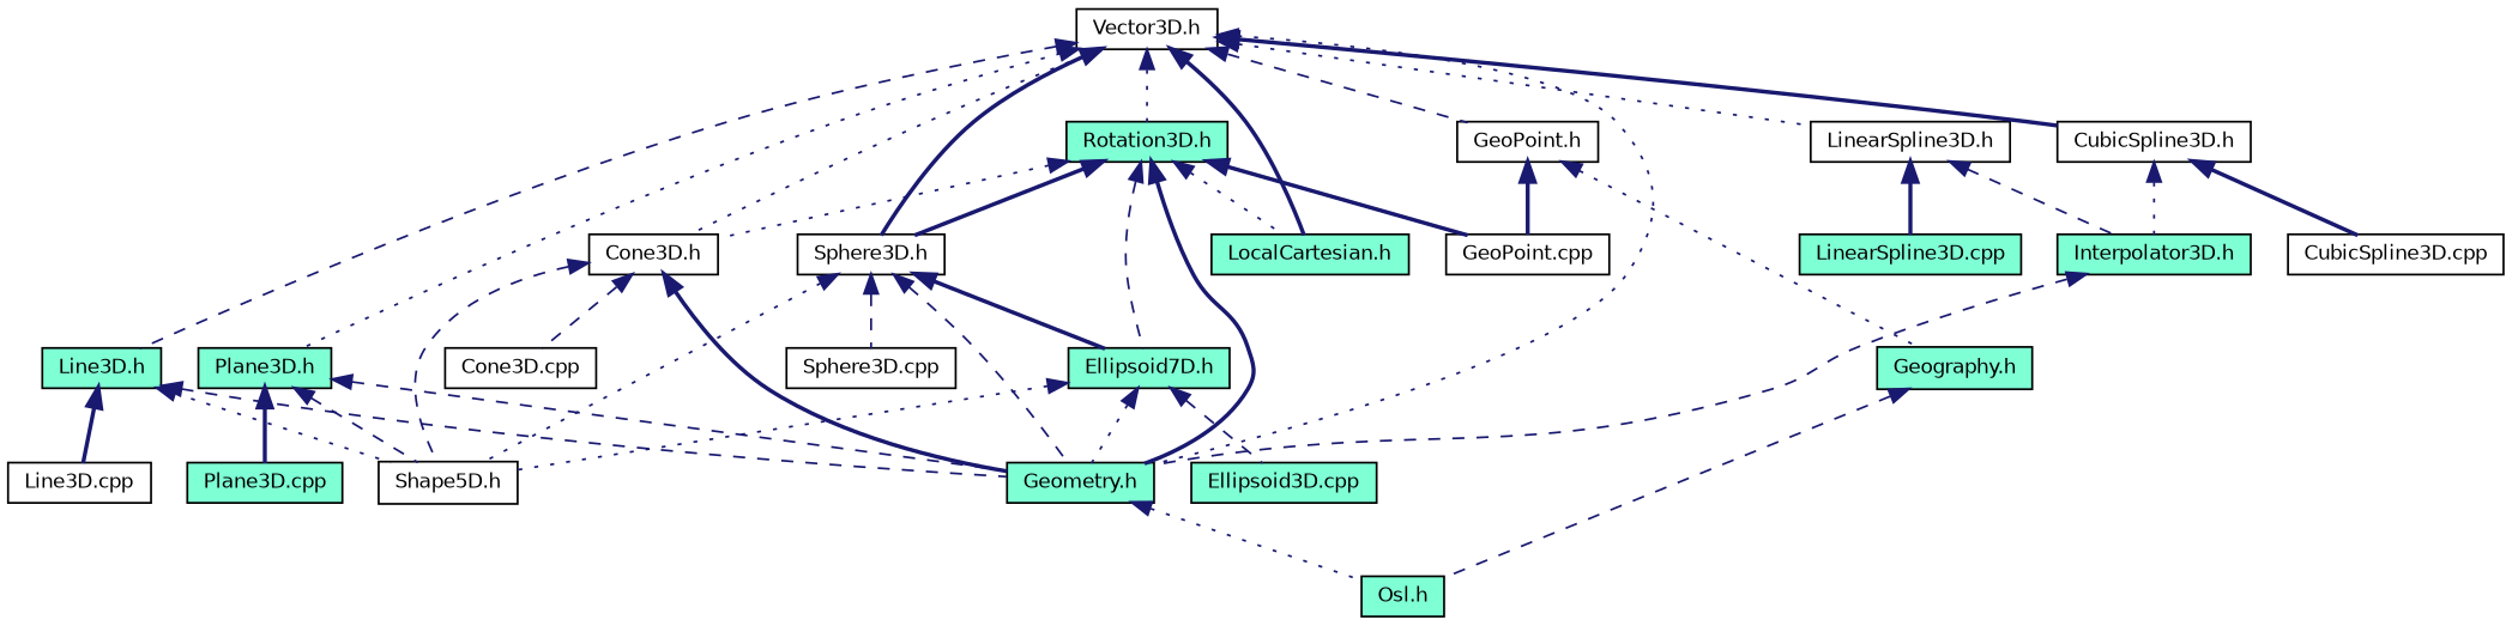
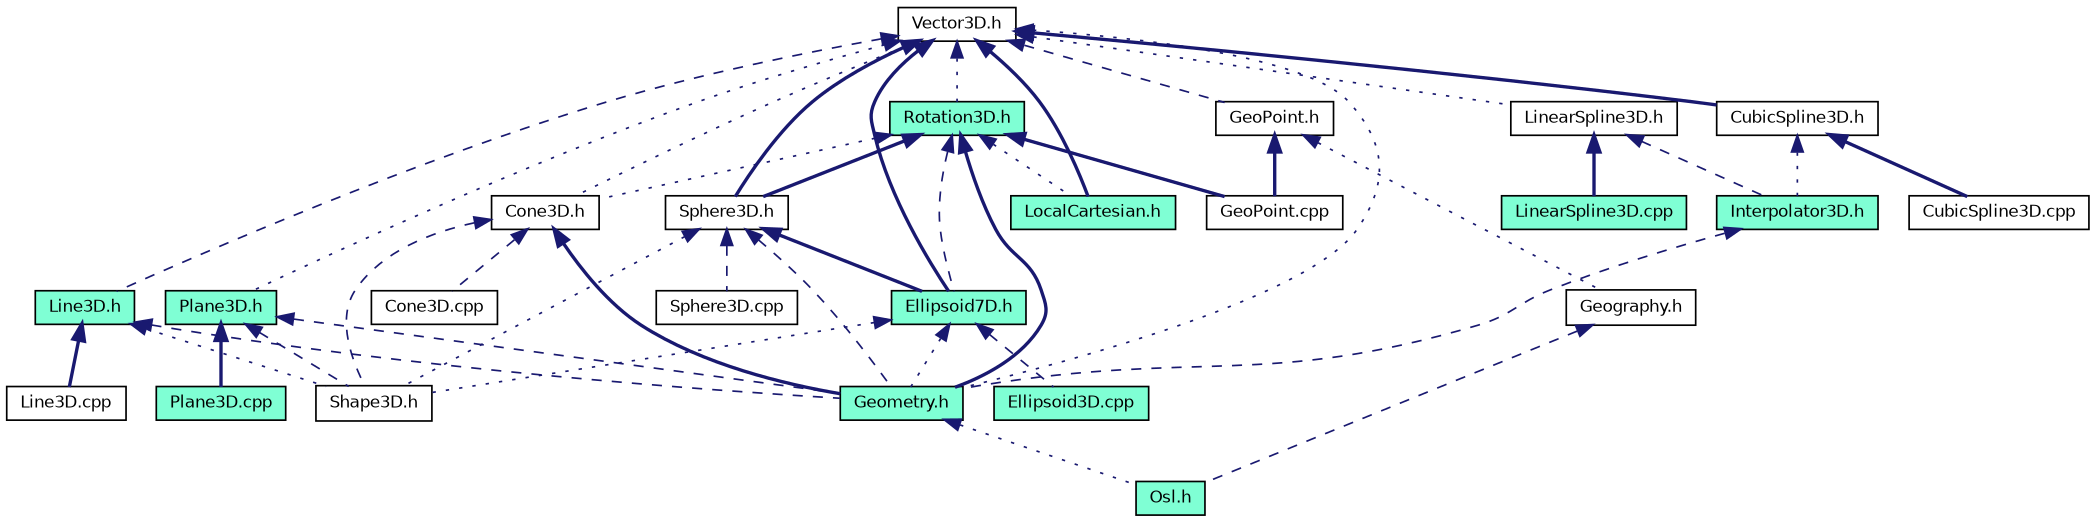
  digraph {
    node [color=black fillcolor=white fontname=Helvetica fontsize=10 shape=record style=filled]
    edge [color=midnightblue dir=back fontname=Helvetica fontsize=10 labelfontname=Helvetica labelfontsize=10 style=dashed]
    n1 [fontcolor=black height=0.2 label="Vector3D.h" width=0.4]
    n2 [height=0.2 label="GeoPoint.h" width=0.4]
    n3 [fillcolor=aquamarine height=0.2 label="LocalCartesian.h" width=0.4]
    n4 [fillcolor=aquamarine height=0.2 label="Geometry.h" width=0.4]
    n5 [fillcolor=aquamarine height=0.2 label="Rotation3D.h" width=0.4]
    n6 [height=0.2 label="Cone3D.h" width=0.4]
    n7 [height=0.2 label="Sphere3D.h" width=0.4]
    n8 [fillcolor=aquamarine height=0.2 label="Ellipsoid7D.h" width=0.4]
    n9 [height=0.2 label="LinearSpline3D.h" width=0.4]
    n10 [height=0.2 label="CubicSpline3D.h" width=0.4]
    n11 [fillcolor=aquamarine height=0.2 label="Line3D.h" width=0.4]
    n12 [fillcolor=aquamarine height=0.2 label="Plane3D.h" width=0.4]
-   n13 [fillcolor=aquamarine height=0.2 label="Geography.h" width=0.4]
+   n13 [height=0.2 label="Geography.h" width=0.4]
    n14 [height=0.2 label="GeoPoint.cpp" width=0.4]
    n15 [fillcolor=aquamarine height=0.2 label="Osl.h" width=0.4]
    n16 [height=0.2 label="Cone3D.cpp" width=0.4]
-   n17 [height=0.2 label="Shape5D.h" width=0.4]
+   n17 [height=0.2 label="Shape3D.h" width=0.4]
    n18 [height=0.2 label="Sphere3D.cpp" width=0.4]
    n19 [fillcolor=aquamarine height=0.2 label="Ellipsoid3D.cpp" width=0.4]
    n20 [fillcolor=aquamarine height=0.2 label="Interpolator3D.h" width=0.4]
    n21 [fillcolor=aquamarine height=0.2 label="LinearSpline3D.cpp" width=0.4]
    n22 [height=0.2 label="CubicSpline3D.cpp" width=0.4]
    n23 [height=0.2 label="Line3D.cpp" width=0.4]
    n24 [fillcolor=aquamarine height=0.2 label="Plane3D.cpp" width=0.4]
    n1 -> n2
    n1 -> n3 [style=bold]
    n1 -> n4 [style=dotted]
    n1 -> n5 [style=dotted]
    n1 -> n6 [style=dotted]
    n1 -> n7 [style=bold]
+   n1 -> n8 [style=bold]
    n1 -> n9 [style=dotted]
    n1 -> n10 [style=bold]
    n1 -> n11
    n1 -> n12 [style=dotted]
    n2 -> n13 [style=dotted]
    n2 -> n14 [style=bold]
    n4 -> n15 [style=dotted]
    n5 -> n3 [style=dotted]
    n5 -> n4 [style=bold]
    n5 -> n6 [style=dotted]
    n5 -> n7 [style=bold]
    n5 -> n8
    n5 -> n14 [style=bold]
    n6 -> n4 [style=bold]
    n6 -> n16
    n6 -> n17
    n7 -> n4
    n7 -> n8 [style=bold]
    n7 -> n17 [style=dotted]
    n7 -> n18
    n8 -> n4 [style=dotted]
    n8 -> n17 [style=dotted]
    n8 -> n19
    n9 -> n20
    n9 -> n21 [style=bold]
    n10 -> n20 [style=dotted]
    n10 -> n22 [style=bold]
    n11 -> n4
    n11 -> n17 [style=dotted]
    n11 -> n23 [style=bold]
    n12 -> n4
    n12 -> n17
    n12 -> n24 [style=bold]
    n13 -> n15
    n20 -> n4
  }
